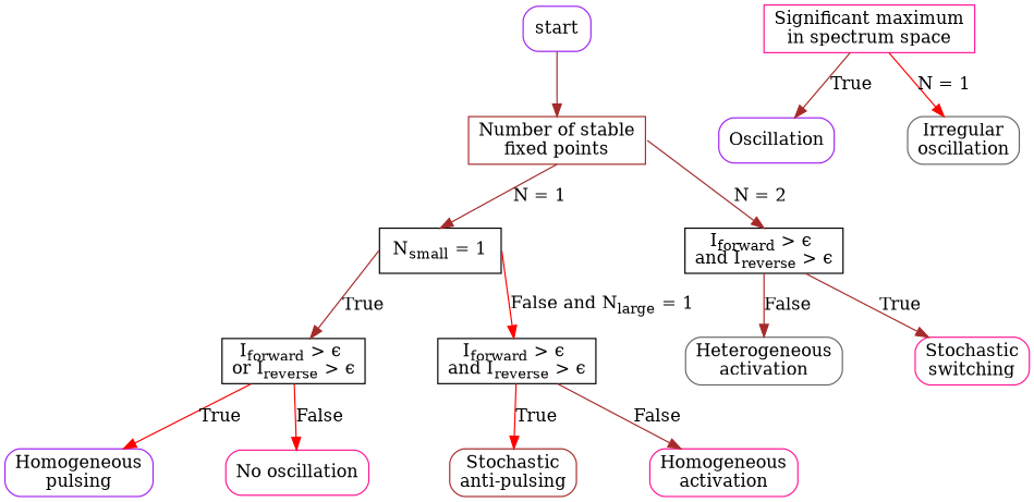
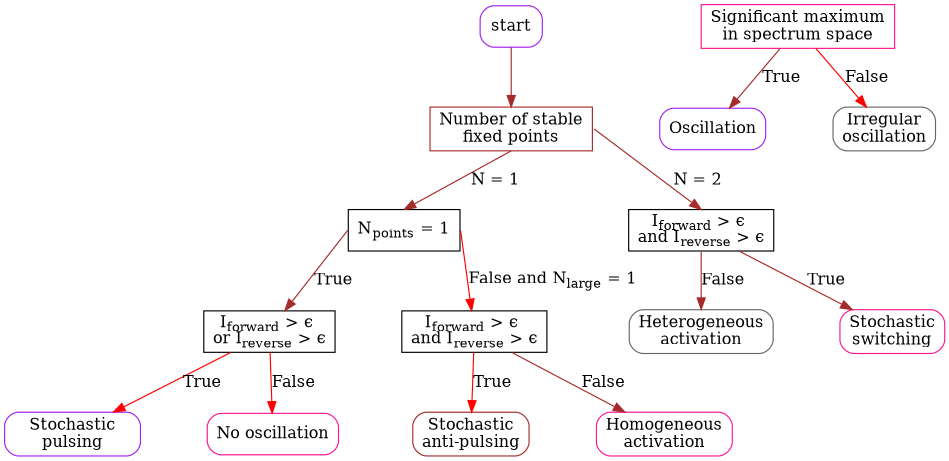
  digraph {
    nodesep=0.8
    splines=false
    node [shape=box style=rounded]
    edge [color=brown]
    n1 [color=brown label="Number of stable\nfixed points" style=""]
    n2 [label=<I<sub>forward</sub> &gt; ϵ <br/>and I<sub>reverse</sub> &gt; ϵ> style=""]
-   n3 [label=<N<sub>small</sub> = 1> style=""]
+   n3 [label=<N<sub>points</sub> = 1> style=""]
    n4 [color=gray40 label="Heterogeneous\nactivation"]
    n5 [color=deeppink label="Stochastic\nswitching"]
    n6 [label=<I<sub>forward</sub> &gt; ϵ <br/>or I<sub>reverse</sub> &gt; ϵ> style=""]
    n7 [label=<I<sub>forward</sub> &gt; ϵ <br/>and I<sub>reverse</sub> &gt; ϵ> style=""]
    n8 [color=deeppink label="Significant maximum\nin spectrum space" style=""]
    n9 [color=purple label=Oscillation]
    n10 [color=gray40 label="Irregular\noscillation"]
-   n11 [color=purple label="Homogeneous\npulsing"]
+   n11 [color=purple label="Stochastic\npulsing"]
    n12 [color=deeppink label="No oscillation"]
    n13 [color=brown label="Stochastic\nanti-pulsing"]
    n14 [color=deeppink label="Homogeneous\nactivation"]
    start [color=purple]
    n1 -> n2 [headport=n label="N = 2" tailport=e]
    n1 -> n3 [headport=n label="N = 1" tailport=s]
    n2 -> n4 [label=False]
    n2 -> n5 [label=True]
    n3 -> n6 [label=True tailport=w]
    n3 -> n7 [color=red label=<False and N<sub>large</sub> = 1> tailport=e]
    n6 -> n11 [color=red label=True]
    n6 -> n12 [color=red label=False]
    n7 -> n13 [color=red label=True]
    n7 -> n14 [label=False]
    n8 -> n9 [label=True]
-   n8 -> n10 [color=red label="N = 1"]
+   n8 -> n10 [color=red label=False]
    start -> n1
  }
